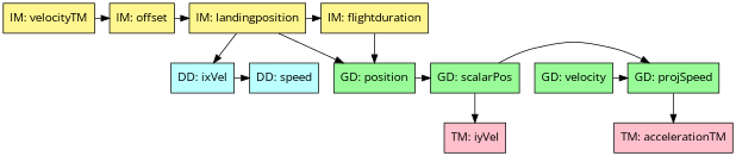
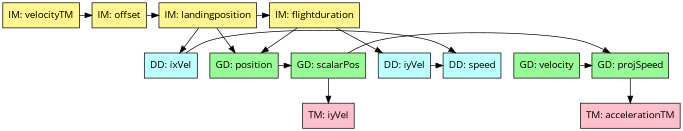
  digraph {
    fontname="Open Sans"
    node [color=black fillcolor=palegreen fontname="Open Sans" shape=box style=filled]
    edge [fontname="Open Sans"]
    n1 [fillcolor=paleturquoise1 label="DD: ixVel"]
    n2 [fillcolor=paleturquoise1 label="DD: speed"]
+   n3 [fillcolor=paleturquoise1 label="DD: iyVel"]
    n4 [fillcolor=pink label="TM: accelerationTM"]
    n5 [fillcolor=pink label="TM: iyVel"]
    n6 [label="GD: projSpeed"]
    n7 [label="GD: scalarPos"]
    n8 [label="GD: velocity"]
    n9 [label="GD: position"]
    n10 [fillcolor=khaki1 label="IM: flightduration"]
    n11 [fillcolor=khaki1 label="IM: landingposition"]
    n12 [fillcolor=khaki1 label="IM: offset"]
    n13 [fillcolor=khaki1 label="IM: velocityTM"]
    subgraph sub_1 {
      rank=same
      n1
      n2
+     n3
    }
    subgraph sub_2 {
      rank=same
      n4
      n5
    }
    subgraph sub_3 {
      rank=same
      n6
      n7
      n8
      n9
    }
    subgraph sub_4 {
      rank=same
      n10
      n11
      n12
      n13
    }
    n1 -> n2
+   n3 -> n2
    n6 -> n4
    n7 -> n5
    n7 -> n6
    n8 -> n6
    n9 -> n7
+   n10 -> n3
    n10 -> n9
    n11 -> n1
    n11 -> n9
    n11 -> n10
    n12 -> n11
    n13 -> n12
  }
